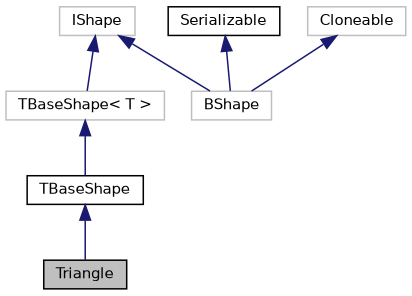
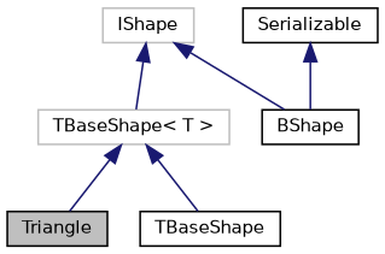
  digraph {
    node [color=grey75 fillcolor=white fontname=Helvetica fontsize=10 shape=record style=filled]
    edge [color=midnightblue dir=back fontname=Helvetica fontsize=10 labelfontname=Helvetica labelfontsize=10 style=solid]
    n1 [color=black fillcolor=grey75 fontcolor=black height=0.2 label=Triangle width=0.4]
    n2 [color=black height=0.2 label=TBaseShape width=0.4]
    n3 [height=0.2 label="TBaseShape\< T \>" width=0.4]
-   n4 [height=0.2 label=BShape width=0.4]
+   n4 [color=black height=0.2 label=BShape width=0.4]
    n5 [height=0.2 label=IShape width=0.4]
    n6 [color=black height=0.2 label=Serializable width=0.4]
-   n7 [height=0.2 label=Cloneable width=0.4]
-   n2 -> n1
+   n3 -> n1
    n3 -> n2
    n5 -> n3
    n5 -> n4
    n6 -> n4
-   n7 -> n4
  }
